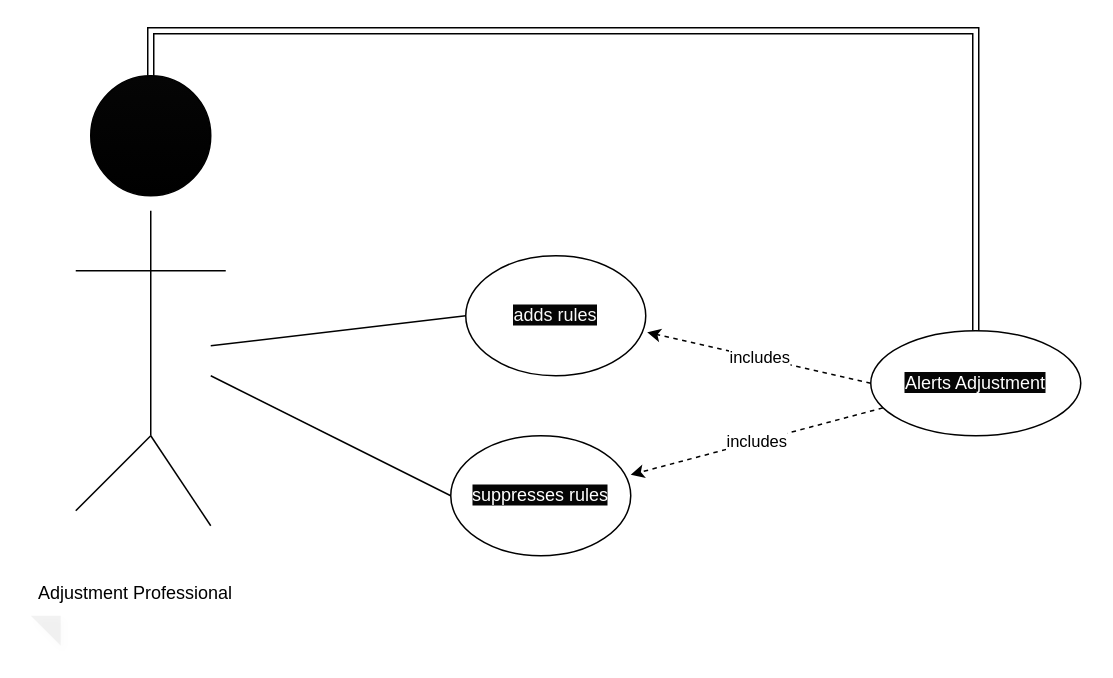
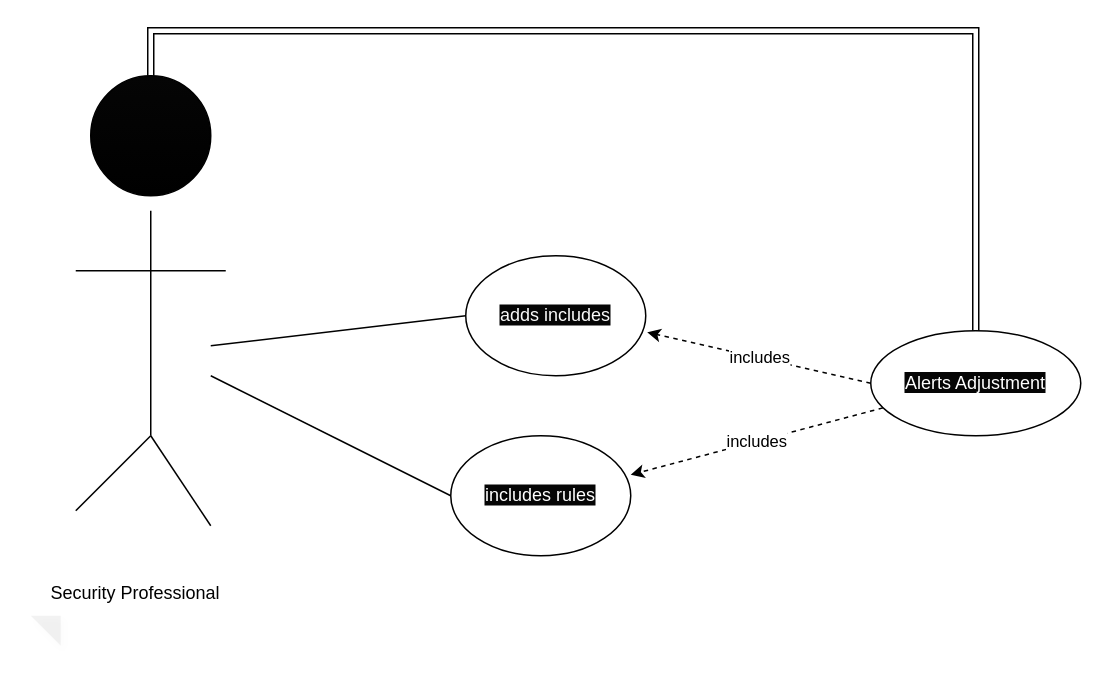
  <mxCell id="0" />
  <mxCell id="1" parent="0" />
  <mxCell id="2" value="" style="ellipse;whiteSpace=wrap;html=1;aspect=fixed;strokeColor=default;gradientColor=default;fillColor=#050505;" vertex="1" parent="1"><mxGeometry x="60" y="50" width="80" height="80" as="geometry" /></mxCell>
  <mxCell id="3" value="" style="endArrow=none;html=1;rounded=0;" edge="1" parent="1"><mxGeometry width="50" height="50" relative="1" as="geometry"><mxPoint x="100" y="290" as="sourcePoint" /><mxPoint x="100" y="140" as="targetPoint" /><Array as="points"><mxPoint x="100" y="230" /></Array></mxGeometry></mxCell>
  <mxCell id="4" value="" style="endArrow=none;html=1;rounded=0;" edge="1" parent="1"><mxGeometry width="50" height="50" relative="1" as="geometry"><mxPoint x="50" y="340" as="sourcePoint" /><mxPoint x="100" y="290" as="targetPoint" /></mxGeometry></mxCell>
  <mxCell id="5" value="" style="endArrow=none;html=1;rounded=0;" edge="1" parent="1"><mxGeometry width="50" height="50" relative="1" as="geometry"><mxPoint x="140" y="350" as="sourcePoint" /><mxPoint x="100" y="290" as="targetPoint" /></mxGeometry></mxCell>
  <mxCell id="6" value="" style="endArrow=none;html=1;rounded=0;" edge="1" parent="1"><mxGeometry width="50" height="50" relative="1" as="geometry"><mxPoint x="150" y="180" as="sourcePoint" /><mxPoint x="50" y="180" as="targetPoint" /></mxGeometry></mxCell>
- <mxCell id="7" value="Adjustment Professional" style="shape=note;whiteSpace=wrap;html=1;backgroundOutline=1;fontColor=#000000;darkOpacity=0.05;fillColor=none;strokeColor=none;fillStyle=solid;direction=west;gradientDirection=north;gradientColor=none;shadow=1;size=20;pointerEvents=1;" vertex="1" parent="1"><mxGeometry x="20" y="360" width="140" height="70" as="geometry" /></mxCell>
+ <mxCell id="7" value="Security Professional" style="shape=note;whiteSpace=wrap;html=1;backgroundOutline=1;fontColor=#000000;darkOpacity=0.05;fillColor=none;strokeColor=none;fillStyle=solid;direction=west;gradientDirection=north;gradientColor=none;shadow=1;size=20;pointerEvents=1;" vertex="1" parent="1"><mxGeometry x="20" y="360" width="140" height="70" as="geometry" /></mxCell>
  <mxCell id="8" value="" style="endArrow=none;html=1;rounded=0;" edge="1" parent="1"><mxGeometry width="50" height="50" relative="1" as="geometry"><mxPoint x="140" y="230" as="sourcePoint" /><mxPoint x="310" y="210" as="targetPoint" /></mxGeometry></mxCell>
- <mxCell id="9" value="&lt;font style=&quot;background-color: rgb(5, 5, 5);&quot; color=&quot;#fafafa&quot;&gt;adds rules&lt;/font&gt;" style="ellipse;whiteSpace=wrap;html=1;" vertex="1" parent="1"><mxGeometry x="310" y="170" width="120" height="80" as="geometry" /></mxCell>
- <mxCell id="10" value="&lt;font style=&quot;background-color: rgb(5, 5, 5);&quot; color=&quot;#ffffff&quot;&gt;suppresses rules&lt;/font&gt;" style="ellipse;whiteSpace=wrap;html=1;" vertex="1" parent="1"><mxGeometry x="300" y="290" width="120" height="80" as="geometry" /></mxCell>
+ <mxCell id="9" value="&lt;font style=&quot;background-color: rgb(5, 5, 5);&quot; color=&quot;#fafafa&quot;&gt;adds includes&lt;/font&gt;" style="ellipse;whiteSpace=wrap;html=1;" vertex="1" parent="1"><mxGeometry x="310" y="170" width="120" height="80" as="geometry" /></mxCell>
+ <mxCell id="10" value="&lt;font style=&quot;background-color: rgb(5, 5, 5);&quot; color=&quot;#ffffff&quot;&gt;includes rules&lt;/font&gt;" style="ellipse;whiteSpace=wrap;html=1;" vertex="1" parent="1"><mxGeometry x="300" y="290" width="120" height="80" as="geometry" /></mxCell>
  <mxCell id="11" value="" style="endArrow=none;html=1;rounded=0;" edge="1" parent="1"><mxGeometry width="50" height="50" relative="1" as="geometry"><mxPoint x="140" y="250" as="sourcePoint" /><mxPoint x="300" y="330" as="targetPoint" /></mxGeometry></mxCell>
  <mxCell id="12" value="&lt;font style=&quot;background-color: rgb(5, 5, 5);&quot; color=&quot;#ffffff&quot;&gt;Alerts Adjustment&lt;/font&gt;" style="ellipse;whiteSpace=wrap;html=1;" vertex="1" parent="1"><mxGeometry x="580" y="220" width="140" height="70" as="geometry" /></mxCell>
  <mxCell id="13" value="" style="endArrow=classic;startArrow=classic;html=1;rounded=0;exitX=0.5;exitY=0;exitDx=0;exitDy=0;entryX=0.5;entryY=0;entryDx=0;entryDy=0;shape=link;strokeColor=default;" edge="1" parent="1" source="2" target="12"><mxGeometry width="50" height="50" relative="1" as="geometry"><mxPoint x="400" y="210" as="sourcePoint" /><mxPoint x="650" y="50" as="targetPoint" /><Array as="points"><mxPoint x="100" y="20" /><mxPoint x="370" y="20" /><mxPoint x="510" y="20" /><mxPoint x="580" y="20" /><mxPoint x="650" y="20" /></Array></mxGeometry></mxCell>
  <mxCell id="14" value="includes" style="endArrow=classic;html=1;rounded=0;entryX=1.008;entryY=0.638;entryDx=0;entryDy=0;entryPerimeter=0;strokeColor=default;exitX=0;exitY=0.5;exitDx=0;exitDy=0;dashed=1;" edge="1" parent="1" source="12" target="9"><mxGeometry relative="1" as="geometry"><mxPoint x="560" y="260" as="sourcePoint" /><mxPoint x="540" y="220" as="targetPoint" /></mxGeometry></mxCell>
  <mxCell id="15" value="includes" style="endArrow=classic;html=1;rounded=0;entryX=1.008;entryY=0.638;entryDx=0;entryDy=0;entryPerimeter=0;strokeColor=default;dashed=1;" edge="1" parent="1" source="12"><mxGeometry relative="1" as="geometry"><mxPoint x="569" y="360" as="sourcePoint" /><mxPoint x="420" y="316" as="targetPoint" /></mxGeometry></mxCell>
